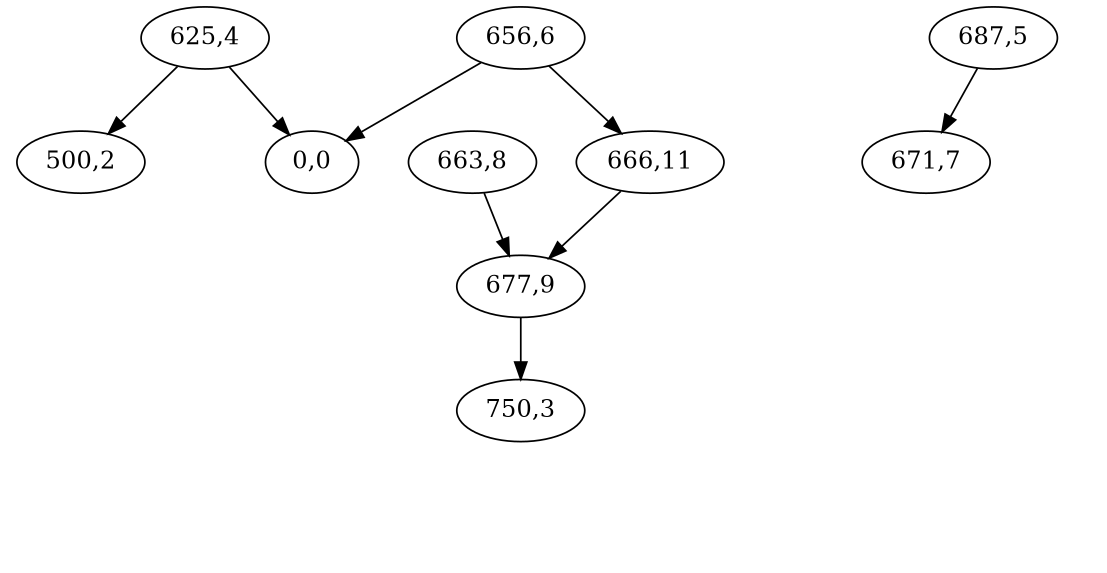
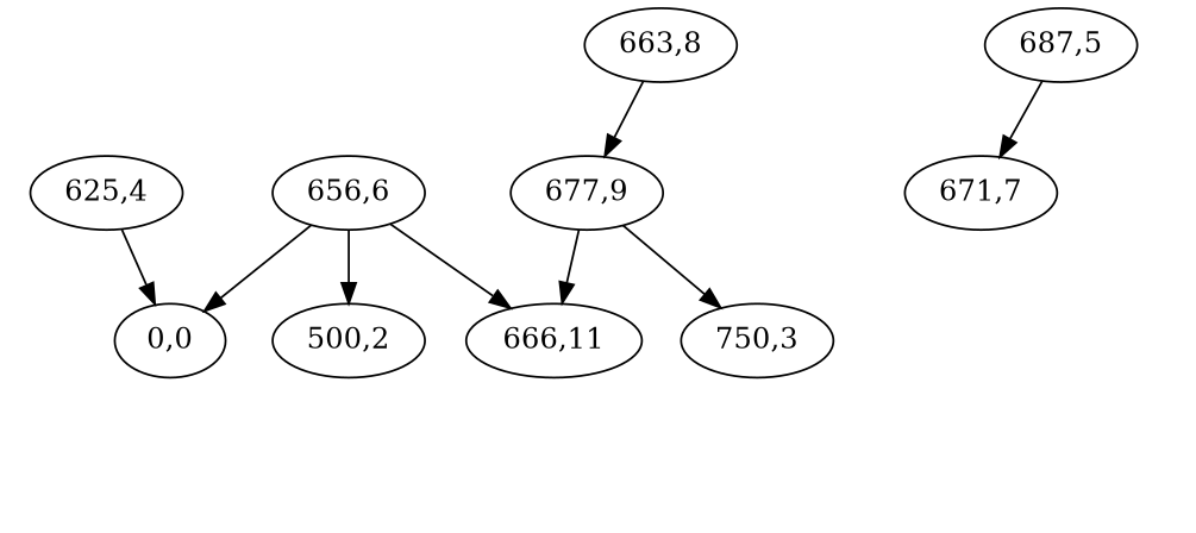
  digraph {
    node [style=invis]
    edge [style=invis]
    n1 [label="656,6" style=""]
    n2 [label="0,0" style=""]
    n3 [label="666,11" style=""]
    2 [width=.1]
    n5 [label="663,8" style=""]
    9 [width=.1]
    n7 [label="677,9" style=""]
    n8 [label="625,4" style=""]
    n9 [label="500,2" style=""]
    7 [width=.1]
    5 [width=.1]
    6 [width=.1]
    n13 [label="750,3" style=""]
    12 [width=.1]
    13 [width=.1]
    20 [width=.1]
    n17 [label="687,5" style=""]
    n18 [label="671,7" style=""]
    19 [width=.1]
    17 [width=.1]
    18 [width=.1]
    n1 -> n2 [style=""]
    n1 -> n3 [style=""]
    n2 -> 2
    n3 -> 12
    n3 -> 13
    n5 -> 9
    n5 -> n7 [style=""]
-   n3 -> n7 [style=""]
+   n7 -> n3 [style=""]
    n7 -> n13 [style=""]
    n8 -> n2 [style=""]
-   n8 -> n9 [style=""]
+   n1 -> n9 [style=""]
    n8 -> 7
    n9 -> 5
    n9 -> 6
    n13 -> 20
    n17 -> n18 [style=""]
    n17 -> 19
    n18 -> 17
    n18 -> 18
  }
